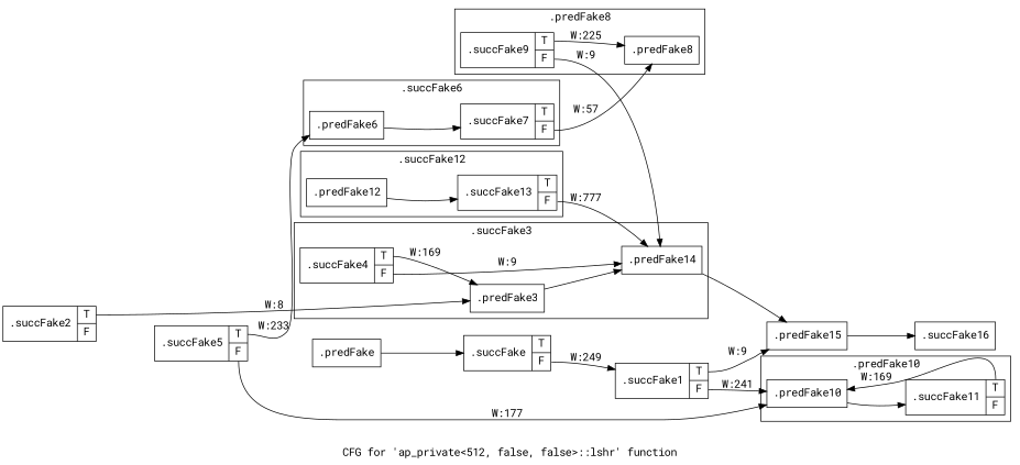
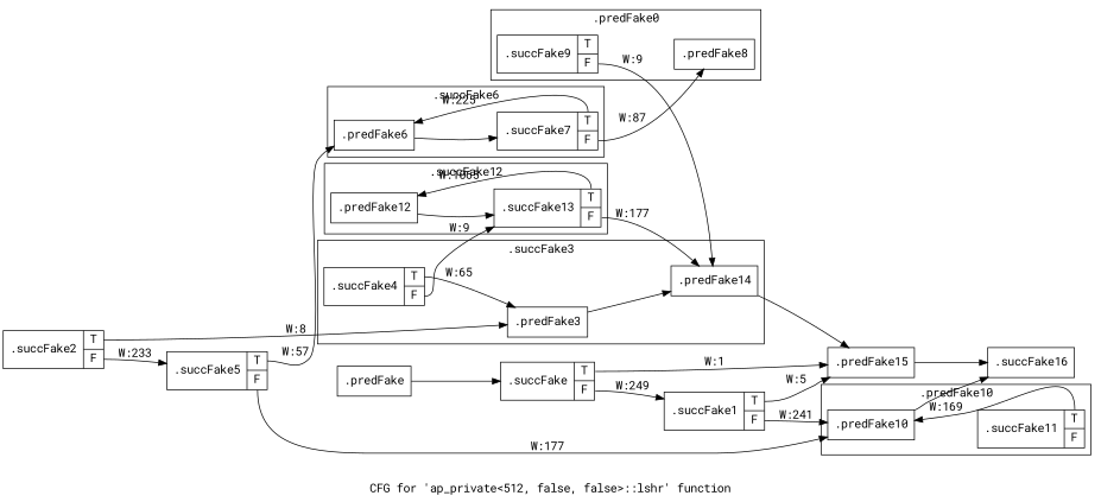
  digraph {
    fontname="Roboto Mono"
    label="CFG for 'ap_private\<512, false, false\>::lshr' function"
    rankdir=LR
    node [filename="/mnt/xilinx/Vitis_HLS/2021.2/include/etc/ap_private.h" fontname="Roboto Mono" linenumber=5046 shape=record]
    edge [execusionnum=56 filename="/mnt/xilinx/Vitis_HLS/2021.2/include/etc/ap_private.h" fontname="Roboto Mono" tailport=s0]
    n1 [label="{.predFake6}" linenumber=5028]
    n2 [label="{.succFake7|{<s0>T|<s1>F}}" linenumber=5028]
    n3 [label="{.predFake3}" linenumber=5014]
    n4 [label="{.succFake4|{<s0>T|<s1>F}}" linenumber=5014]
    n5 [label="{.predFake14}"]
    n6 [label="{.predFake8}" linenumber=5029]
    n7 [label="{.succFake9|{<s0>T|<s1>F}}" linenumber=5029]
    n8 [label="{.predFake12}" linenumber=5043]
    n9 [label="{.succFake13|{<s0>T|<s1>F}}" linenumber=5043]
    n10 [label="{.predFake10}" linenumber=5036]
    n11 [label="{.succFake11|{<s0>T|<s1>F}}" linenumber=5036]
    n12 [label="{.predFake15}"]
    n13 [label="{.predFake}" filename="" linenumber=""]
    n14 [label="{.succFake|{<s0>T|<s1>F}}" linenumber=4999]
    n15 [label="{.succFake1|{<s0>T|<s1>F}}" linenumber=5004]
    n16 [label="{.succFake16}"]
    n17 [label="{.succFake2|{<s0>T|<s1>F}}" linenumber=5012]
    n18 [label="{.succFake5|{<s0>T|<s1>F}}" linenumber=5027]
    subgraph cluster_1 {
      invocationtime=57
      label=".succFake6"
      tripcount=224
      n1
      n2
    }
    subgraph cluster_2 {
      invocationtime=9
      label=".succFake3"
      tripcount=64
      n3
      n4
      n5
    }
    subgraph cluster_3 {
      invocationtime=57
-     label=".predFake8"
+     label=".predFake0"
      tripcount=224
      n6
      n7
    }
    subgraph cluster_4 {
      invocationtime=177
      label=".succFake12"
      tripcount=1064
      n8
      n9
    }
    subgraph cluster_5 {
      invocationtime=177
      label=".predFake10"
      tripcount=168
      n10
      n11
    }
    n1 -> n2 [execusionnum=280]
-   n2 -> n6 [label="W:57" tailport=s1]
+   n2 -> n1 [execusionnum=224 label="W:225"]
+   n2 -> n6 [label="W:87" tailport=s1]
    n3 -> n5 [execusionnum=72]
-   n4 -> n3 [execusionnum=64 label="W:169"]
-   n4 -> n5 [execusionnum=8 label="W:9" tailport=s1]
+   n4 -> n3 [execusionnum=64 label="W:65"]
+   n4 -> n9 [execusionnum=8 label="W:9" tailport=s1]
    n5 -> n12 [execusionnum=240]
    n7 -> n5 [label="W:9" tailport=s1]
-   n7 -> n6 [execusionnum=224 label="W:225"]
    n8 -> n9 [execusionnum=1240]
-   n9 -> n5 [execusionnum=176 label="W:777" tailport=s1]
-   n10 -> n11 [execusionnum=344]
+   n9 -> n5 [execusionnum=176 label="W:177" tailport=s1]
+   n9 -> n8 [execusionnum=1064 label="W:1065"]
+   n10 -> n16 [execusionnum=344]
    n11 -> n10 [execusionnum=168 label="W:169"]
    n12 -> n16 [execusionnum=0]
    n13 -> n14 [execusionnum=248]
+   n14 -> n12 [execusionnum=0 label="W:1"]
    n14 -> n15 [execusionnum=248 label="W:249" tailport=s1]
    n15 -> n10 [execusionnum=240 label="W:241" tailport=s1]
-   n15 -> n12 [execusionnum=8 label="W:9"]
+   n15 -> n12 [execusionnum=8 label="W:5"]
    n17 -> n3 [execusionnum=8 label="W:8"]
-   n18 -> n1 [label="W:233"]
+   n17 -> n18 [execusionnum=232 label="W:233" tailport=s1]
+   n18 -> n1 [label="W:57"]
    n18 -> n10 [execusionnum=176 label="W:177" tailport=s1]
  }
